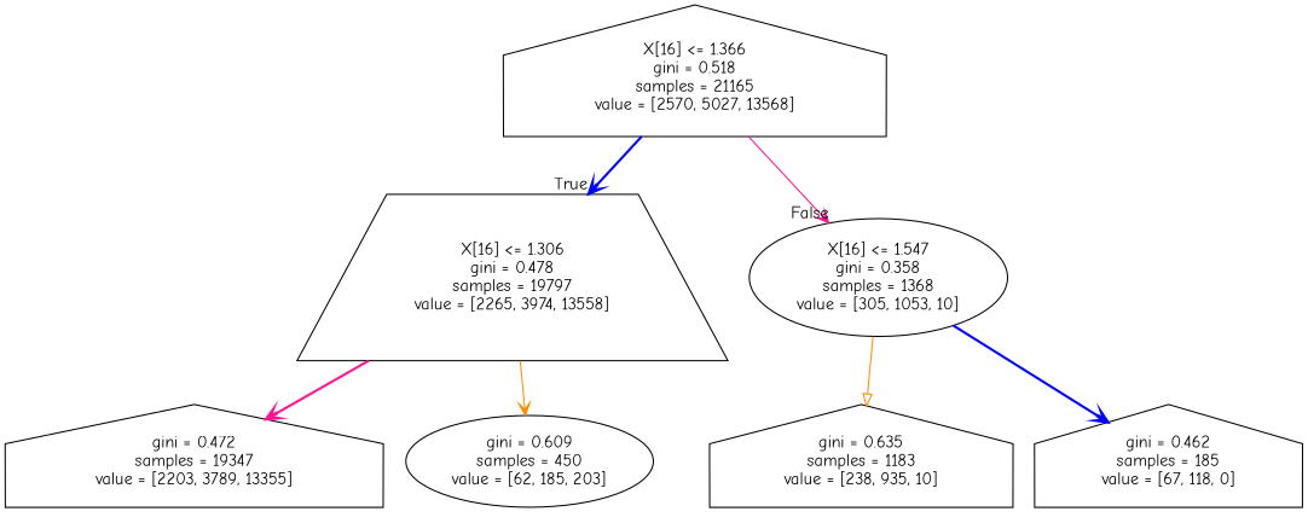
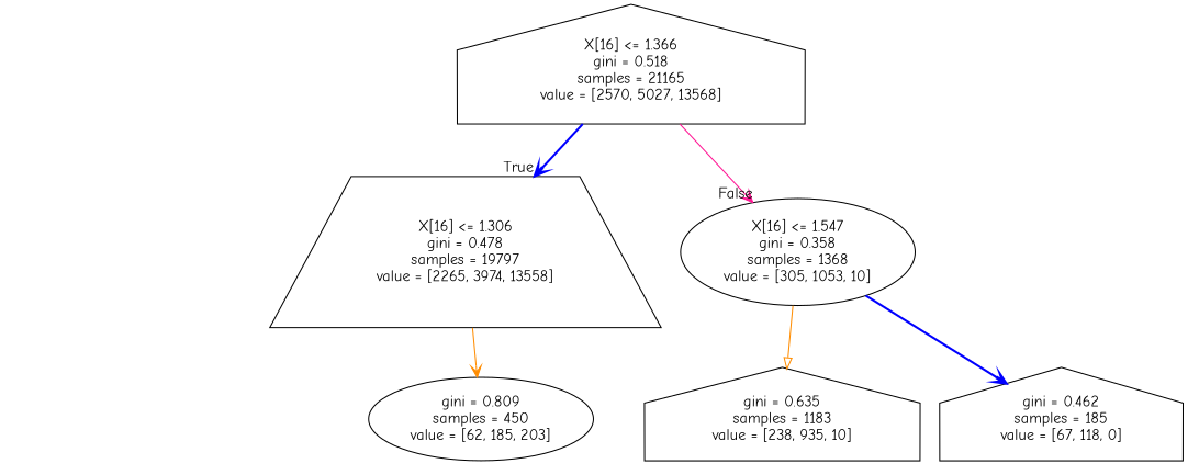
  digraph {
    fontname="Comic Neue"
    node [fontname="Comic Neue" shape=house]
    edge [arrowhead=vee color=blue fontname="Comic Neue" style=bold]
    n1 [label="X[16] <= 1.366\ngini = 0.518\nsamples = 21165\nvalue = [2570, 5027, 13568]"]
    n2 [label="X[16] <= 1.306\ngini = 0.478\nsamples = 19797\nvalue = [2265, 3974, 13558]" shape=trapezium]
    n3 [label="X[16] <= 1.547\ngini = 0.358\nsamples = 1368\nvalue = [305, 1053, 10]" shape=ellipse]
-   n4 [label="gini = 0.472\nsamples = 19347\nvalue = [2203, 3789, 13355]"]
-   n5 [label="gini = 0.609\nsamples = 450\nvalue = [62, 185, 203]" shape=ellipse]
+   n5 [label="gini = 0.809\nsamples = 450\nvalue = [62, 185, 203]" shape=ellipse]
    n6 [label="gini = 0.635\nsamples = 1183\nvalue = [238, 935, 10]"]
    n7 [label="gini = 0.462\nsamples = 185\nvalue = [67, 118, 0]"]
    n1 -> n2 [headlabel=True labelangle=45 labeldistance=2.5]
    n1 -> n3 [color=deeppink headlabel=False labelangle=-45 labeldistance=2.5 style=solid]
-   n2 -> n4 [color=deeppink]
    n2 -> n5 [color=darkorange style=solid]
    n3 -> n6 [arrowhead=onormal color=darkorange style=solid]
    n3 -> n7
  }
